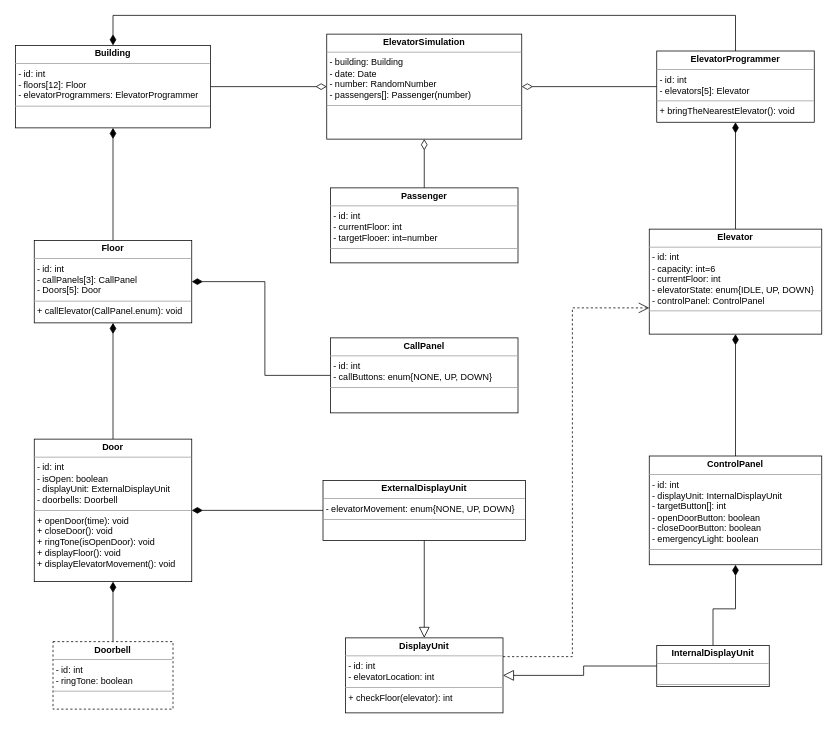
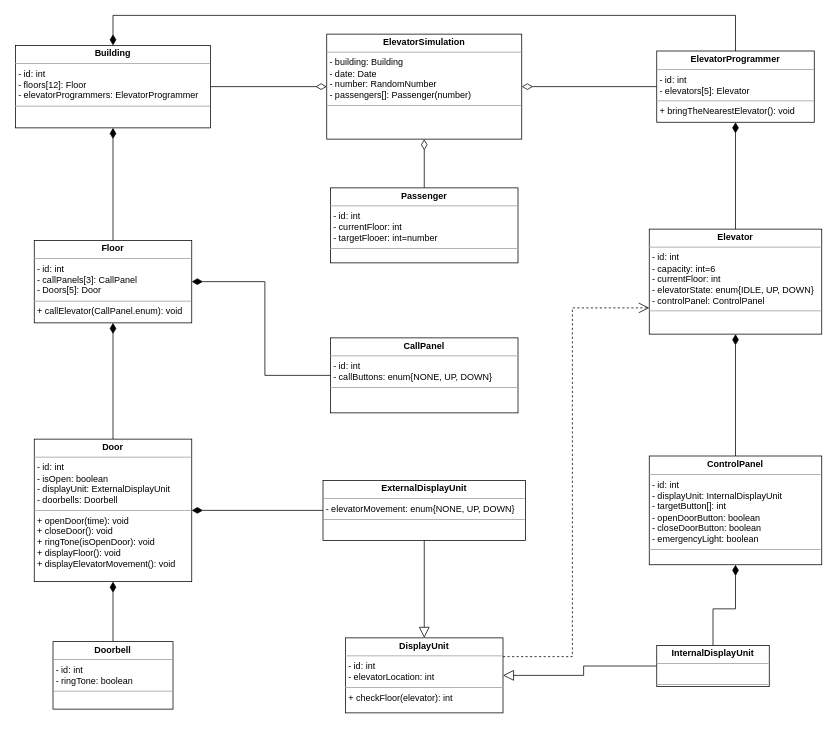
  <mxCell id="0" />
  <mxCell id="1" parent="0" />
  <mxCell id="2" value="&lt;p style=&quot;margin:0px;margin-top:4px;text-align:center;&quot;&gt;&lt;b&gt;ElevatorSimulation&lt;/b&gt;&lt;br&gt;&lt;/p&gt;&lt;hr size=&quot;1&quot;&gt;&lt;p style=&quot;margin:0px;margin-left:4px;&quot;&gt;- building: Building&lt;/p&gt;&lt;p style=&quot;margin:0px;margin-left:4px;&quot;&gt;- date: Date&lt;/p&gt;&lt;p style=&quot;margin:0px;margin-left:4px;&quot;&gt;- number: RandomNumber&lt;/p&gt;&lt;p style=&quot;margin:0px;margin-left:4px;&quot;&gt;- passengers[]: Passenger(number)&lt;/p&gt;&lt;hr size=&quot;1&quot;&gt;&lt;p style=&quot;margin:0px;margin-left:4px;&quot;&gt;&lt;br&gt;&lt;/p&gt;" style="verticalAlign=top;align=left;overflow=fill;fontSize=12;fontFamily=Helvetica;html=1;whiteSpace=wrap;fillStyle=solid;" vertex="1" parent="1"><mxGeometry x="435" y="45" width="260" height="140" as="geometry" /></mxCell>
  <mxCell id="3" style="edgeStyle=orthogonalEdgeStyle;rounded=0;orthogonalLoop=1;jettySize=auto;html=1;endArrow=diamondThin;endFill=0;endSize=12;" edge="1" parent="1" source="5" target="2"><mxGeometry relative="1" as="geometry" /></mxCell>
  <mxCell id="4" style="edgeStyle=orthogonalEdgeStyle;rounded=0;orthogonalLoop=1;jettySize=auto;html=1;entryX=0.5;entryY=0;entryDx=0;entryDy=0;endArrow=diamondThin;endFill=1;endSize=12;" edge="1" parent="1" source="5" target="7"><mxGeometry relative="1" as="geometry"><Array as="points"><mxPoint x="980" y="20" /><mxPoint x="150" y="20" /></Array></mxGeometry></mxCell>
  <mxCell id="5" value="&lt;p style=&quot;margin:0px;margin-top:4px;text-align:center;&quot;&gt;&lt;b&gt;Elevator&lt;/b&gt;&lt;b style=&quot;background-color: initial;&quot;&gt;Programmer&lt;/b&gt;&lt;/p&gt;&lt;hr size=&quot;1&quot;&gt;&lt;p style=&quot;margin:0px;margin-left:4px;&quot;&gt;- id: int&lt;/p&gt;&lt;p style=&quot;margin:0px;margin-left:4px;&quot;&gt;- elevators[5]: Elevator&lt;/p&gt;&lt;hr size=&quot;1&quot;&gt;&lt;p style=&quot;margin:0px;margin-left:4px;&quot;&gt;+&amp;nbsp;bringTheNearestElevator(): void&lt;/p&gt;" style="verticalAlign=top;align=left;overflow=fill;fontSize=12;fontFamily=Helvetica;html=1;whiteSpace=wrap;" vertex="1" parent="1"><mxGeometry x="875" y="67.5" width="210" height="95" as="geometry" /></mxCell>
  <mxCell id="6" style="edgeStyle=orthogonalEdgeStyle;rounded=0;orthogonalLoop=1;jettySize=auto;html=1;endArrow=diamondThin;endFill=0;endSize=12;" edge="1" parent="1" source="7" target="2"><mxGeometry relative="1" as="geometry" /></mxCell>
  <mxCell id="7" value="&lt;p style=&quot;margin:0px;margin-top:4px;text-align:center;&quot;&gt;&lt;b&gt;Building&lt;/b&gt;&lt;br&gt;&lt;/p&gt;&lt;hr size=&quot;1&quot;&gt;&lt;p style=&quot;margin:0px;margin-left:4px;&quot;&gt;&lt;span style=&quot;background-color: initial;&quot;&gt;- id: int&lt;/span&gt;&lt;/p&gt;&lt;p style=&quot;margin:0px;margin-left:4px;&quot;&gt;&lt;span style=&quot;background-color: initial;&quot;&gt;- floors[12]: Floor&lt;/span&gt;&lt;/p&gt;&lt;p style=&quot;margin:0px;margin-left:4px;&quot;&gt;-&amp;nbsp;elevatorProgrammers: ElevatorProgrammer&lt;span style=&quot;background-color: initial;&quot;&gt;&lt;br&gt;&lt;/span&gt;&lt;/p&gt;&lt;hr size=&quot;1&quot;&gt;&lt;p style=&quot;margin:0px;margin-left:4px;&quot;&gt;&lt;br&gt;&lt;/p&gt;" style="verticalAlign=top;align=left;overflow=fill;fontSize=12;fontFamily=Helvetica;html=1;whiteSpace=wrap;" vertex="1" parent="1"><mxGeometry x="20" y="60" width="260" height="110" as="geometry" /></mxCell>
  <mxCell id="8" style="edgeStyle=orthogonalEdgeStyle;rounded=0;orthogonalLoop=1;jettySize=auto;html=1;entryX=0.5;entryY=1;entryDx=0;entryDy=0;endArrow=diamondThin;endFill=1;endSize=12;" edge="1" parent="1" source="9" target="5"><mxGeometry relative="1" as="geometry" /></mxCell>
  <mxCell id="9" value="&lt;p style=&quot;margin:0px;margin-top:4px;text-align:center;&quot;&gt;&lt;b&gt;Elevator&lt;/b&gt;&lt;br&gt;&lt;/p&gt;&lt;hr size=&quot;1&quot;&gt;&lt;p style=&quot;margin:0px;margin-left:4px;&quot;&gt;- id: int&lt;/p&gt;&lt;p style=&quot;margin:0px;margin-left:4px;&quot;&gt;-&amp;nbsp;capacity: int=6&lt;/p&gt;&lt;p style=&quot;margin:0px;margin-left:4px;&quot;&gt;- currentFloor: int&lt;/p&gt;&lt;p style=&quot;margin:0px;margin-left:4px;&quot;&gt;-&amp;nbsp;elevatorState: enum{IDLE, UP, DOWN}&lt;/p&gt;&lt;p style=&quot;margin:0px;margin-left:4px;&quot;&gt;-&amp;nbsp;controlPanel: ControlPanel&lt;/p&gt;&lt;hr size=&quot;1&quot;&gt;&lt;p style=&quot;margin:0px;margin-left:4px;&quot;&gt;&lt;br&gt;&lt;/p&gt;" style="verticalAlign=top;align=left;overflow=fill;fontSize=12;fontFamily=Helvetica;html=1;whiteSpace=wrap;" vertex="1" parent="1"><mxGeometry x="865" y="305" width="230" height="140" as="geometry" /></mxCell>
  <mxCell id="10" value="&lt;p style=&quot;margin:0px;margin-top:4px;text-align:center;&quot;&gt;&lt;b&gt;DisplayUnit&lt;/b&gt;&lt;br&gt;&lt;/p&gt;&lt;hr size=&quot;1&quot;&gt;&lt;p style=&quot;margin:0px;margin-left:4px;&quot;&gt;- id: int&lt;/p&gt;&lt;p style=&quot;margin:0px;margin-left:4px;&quot;&gt;-&amp;nbsp;elevatorLocation: int&lt;/p&gt;&lt;hr size=&quot;1&quot;&gt;&lt;p style=&quot;margin:0px;margin-left:4px;&quot;&gt;+ checkFloor(elevator): int&lt;br&gt;&lt;/p&gt;" style="verticalAlign=top;align=left;overflow=fill;fontSize=12;fontFamily=Helvetica;html=1;whiteSpace=wrap;" vertex="1" parent="1"><mxGeometry x="460" y="850" width="210" height="100" as="geometry" /></mxCell>
  <mxCell id="11" style="edgeStyle=orthogonalEdgeStyle;rounded=0;orthogonalLoop=1;jettySize=auto;html=1;entryX=0.5;entryY=1;entryDx=0;entryDy=0;endArrow=diamondThin;endFill=1;endSize=12;" edge="1" parent="1" source="12" target="7"><mxGeometry relative="1" as="geometry" /></mxCell>
  <mxCell id="12" value="&lt;p style=&quot;margin:0px;margin-top:4px;text-align:center;&quot;&gt;&lt;b&gt;Floor&lt;/b&gt;&lt;br&gt;&lt;/p&gt;&lt;hr size=&quot;1&quot;&gt;&lt;p style=&quot;margin:0px;margin-left:4px;&quot;&gt;- id: int&lt;/p&gt;&lt;p style=&quot;margin:0px;margin-left:4px;&quot;&gt;- callPanels[3]: CallPanel&lt;br&gt;&lt;/p&gt;&lt;p style=&quot;margin:0px;margin-left:4px;&quot;&gt;- Doors[5]:&amp;nbsp;&lt;span style=&quot;background-color: initial;&quot;&gt;Door&lt;/span&gt;&lt;/p&gt;&lt;hr size=&quot;1&quot;&gt;&lt;p style=&quot;margin:0px;margin-left:4px;&quot;&gt;+ callElevator(CallPanel.enum): void&lt;/p&gt;" style="verticalAlign=top;align=left;overflow=fill;fontSize=12;fontFamily=Helvetica;html=1;whiteSpace=wrap;" vertex="1" parent="1"><mxGeometry x="45" y="320" width="210" height="110" as="geometry" /></mxCell>
  <mxCell id="13" style="edgeStyle=orthogonalEdgeStyle;rounded=0;orthogonalLoop=1;jettySize=auto;html=1;entryX=0.5;entryY=1;entryDx=0;entryDy=0;endArrow=diamondThin;endFill=1;endSize=12;" edge="1" parent="1" source="14" target="12"><mxGeometry relative="1" as="geometry" /></mxCell>
  <mxCell id="14" value="&lt;p style=&quot;margin:0px;margin-top:4px;text-align:center;&quot;&gt;&lt;b&gt;Door&lt;/b&gt;&lt;br&gt;&lt;/p&gt;&lt;hr size=&quot;1&quot;&gt;&lt;p style=&quot;margin:0px;margin-left:4px;&quot;&gt;&lt;span style=&quot;background-color: initial;&quot;&gt;- id: int&lt;/span&gt;&lt;/p&gt;&lt;p style=&quot;margin:0px;margin-left:4px;&quot;&gt;&lt;span style=&quot;background-color: initial;&quot;&gt;- isOpen: boolean&lt;/span&gt;&lt;/p&gt;&lt;p style=&quot;margin:0px;margin-left:4px;&quot;&gt;- displayUnit: ExternalDisplayUnit&lt;span style=&quot;background-color: initial;&quot;&gt;&amp;nbsp;&lt;/span&gt;&lt;/p&gt;&lt;p style=&quot;margin:0px;margin-left:4px;&quot;&gt;-&amp;nbsp;doorbells: Doorbell&lt;/p&gt;&lt;hr size=&quot;1&quot;&gt;&lt;p style=&quot;margin:0px;margin-left:4px;&quot;&gt;+ openDoor(time): void&lt;/p&gt;&lt;p style=&quot;margin:0px;margin-left:4px;&quot;&gt;+ closeDoor(): void&lt;/p&gt;&lt;p style=&quot;margin:0px;margin-left:4px;&quot;&gt;+ ringTone(isOpenDoor): void&lt;/p&gt;&lt;p style=&quot;margin:0px;margin-left:4px;&quot;&gt;+ displayFloor(): void&lt;/p&gt;&lt;p style=&quot;margin:0px;margin-left:4px;&quot;&gt;+ displayElevatorMovement(): void&lt;/p&gt;" style="verticalAlign=top;align=left;overflow=fill;fontSize=12;fontFamily=Helvetica;html=1;whiteSpace=wrap;" vertex="1" parent="1"><mxGeometry x="45" y="585" width="210" height="190" as="geometry" /></mxCell>
  <mxCell id="15" style="edgeStyle=orthogonalEdgeStyle;rounded=0;orthogonalLoop=1;jettySize=auto;html=1;entryX=0.5;entryY=1;entryDx=0;entryDy=0;endArrow=diamondThin;endFill=1;endSize=12;" edge="1" parent="1" source="16" target="9"><mxGeometry relative="1" as="geometry" /></mxCell>
  <mxCell id="16" value="&lt;p style=&quot;margin:0px;margin-top:4px;text-align:center;&quot;&gt;&lt;b&gt;ControlPanel&lt;/b&gt;&lt;br&gt;&lt;/p&gt;&lt;hr size=&quot;1&quot;&gt;&lt;p style=&quot;margin:0px;margin-left:4px;&quot;&gt;- id: int&lt;/p&gt;&lt;p style=&quot;margin:0px;margin-left:4px;&quot;&gt;- displayUnit: InternalDisplayUnit&lt;/p&gt;&lt;p style=&quot;margin:0px;margin-left:4px;&quot;&gt;- targetButton[]: int&lt;/p&gt;&lt;p style=&quot;margin:0px;margin-left:4px;&quot;&gt;- openDoorButton: boolean&lt;/p&gt;&lt;p style=&quot;margin:0px;margin-left:4px;&quot;&gt;- closeDoorButton: boolean&lt;/p&gt;&lt;p style=&quot;margin:0px;margin-left:4px;&quot;&gt;-&amp;nbsp;emergencyLight: boolean&lt;/p&gt;&lt;hr size=&quot;1&quot;&gt;&lt;p style=&quot;margin:0px;margin-left:4px;&quot;&gt;&lt;br&gt;&lt;/p&gt;" style="verticalAlign=top;align=left;overflow=fill;fontSize=12;fontFamily=Helvetica;html=1;whiteSpace=wrap;" vertex="1" parent="1"><mxGeometry x="865" y="607.5" width="230" height="145" as="geometry" /></mxCell>
  <mxCell id="17" style="edgeStyle=orthogonalEdgeStyle;rounded=0;orthogonalLoop=1;jettySize=auto;html=1;entryX=0.5;entryY=1;entryDx=0;entryDy=0;endArrow=diamondThin;endFill=1;endSize=12;" edge="1" parent="1" source="19" target="16"><mxGeometry relative="1" as="geometry" /></mxCell>
  <mxCell id="18" style="edgeStyle=orthogonalEdgeStyle;rounded=0;orthogonalLoop=1;jettySize=auto;html=1;entryX=1;entryY=0.5;entryDx=0;entryDy=0;endArrow=block;endFill=0;endSize=12;" edge="1" parent="1" source="19" target="10"><mxGeometry relative="1" as="geometry" /></mxCell>
  <mxCell id="19" value="&lt;p style=&quot;margin:0px;margin-top:4px;text-align:center;&quot;&gt;&lt;b&gt;InternalDisplayUnit&lt;/b&gt;&lt;br&gt;&lt;/p&gt;&lt;hr size=&quot;1&quot;&gt;&lt;p style=&quot;margin:0px;margin-left:4px;&quot;&gt;&lt;br&gt;&lt;/p&gt;&lt;hr size=&quot;1&quot;&gt;&lt;p style=&quot;margin:0px;margin-left:4px;&quot;&gt;&lt;br&gt;&lt;/p&gt;" style="verticalAlign=top;align=left;overflow=fill;fontSize=12;fontFamily=Helvetica;html=1;whiteSpace=wrap;" vertex="1" parent="1"><mxGeometry x="875" y="860" width="150" height="55" as="geometry" /></mxCell>
  <mxCell id="20" style="edgeStyle=orthogonalEdgeStyle;rounded=0;orthogonalLoop=1;jettySize=auto;html=1;endArrow=block;endFill=0;endSize=12;" edge="1" parent="1" source="23" target="10"><mxGeometry relative="1" as="geometry" /></mxCell>
  <mxCell id="21" style="edgeStyle=orthogonalEdgeStyle;rounded=0;orthogonalLoop=1;jettySize=auto;html=1;entryX=0;entryY=0.75;entryDx=0;entryDy=0;dashed=1;endArrow=open;endFill=0;endSize=12;exitX=1;exitY=0.25;exitDx=0;exitDy=0;" edge="1" parent="1" source="10" target="9"><mxGeometry relative="1" as="geometry" /></mxCell>
  <mxCell id="22" style="edgeStyle=orthogonalEdgeStyle;rounded=0;orthogonalLoop=1;jettySize=auto;html=1;entryX=1;entryY=0.5;entryDx=0;entryDy=0;endArrow=diamondThin;endFill=1;endSize=12;" edge="1" parent="1" source="23" target="14"><mxGeometry relative="1" as="geometry" /></mxCell>
  <mxCell id="23" value="&lt;p style=&quot;margin:0px;margin-top:4px;text-align:center;&quot;&gt;&lt;b&gt;ExternalDisplayUnit&lt;/b&gt;&lt;br&gt;&lt;/p&gt;&lt;hr size=&quot;1&quot;&gt;&lt;p style=&quot;margin:0px;margin-left:4px;&quot;&gt;&lt;span style=&quot;background-color: initial;&quot;&gt;- elevatorMovement: enum{NONE, UP, DOWN}&lt;/span&gt;&lt;/p&gt;&lt;hr size=&quot;1&quot;&gt;&lt;p style=&quot;margin:0px;margin-left:4px;&quot;&gt;&lt;br&gt;&lt;/p&gt;" style="verticalAlign=top;align=left;overflow=fill;fontSize=12;fontFamily=Helvetica;html=1;whiteSpace=wrap;" vertex="1" parent="1"><mxGeometry x="430" y="640" width="270" height="80" as="geometry" /></mxCell>
  <mxCell id="24" style="edgeStyle=orthogonalEdgeStyle;rounded=0;orthogonalLoop=1;jettySize=auto;html=1;entryX=1;entryY=0.5;entryDx=0;entryDy=0;endArrow=diamondThin;endFill=1;endSize=12;" edge="1" parent="1" source="25" target="12"><mxGeometry relative="1" as="geometry" /></mxCell>
  <mxCell id="25" value="&lt;p style=&quot;margin:0px;margin-top:4px;text-align:center;&quot;&gt;&lt;b&gt;CallPanel&lt;/b&gt;&lt;br&gt;&lt;/p&gt;&lt;hr size=&quot;1&quot;&gt;&lt;p style=&quot;margin:0px;margin-left:4px;&quot;&gt;&lt;span style=&quot;background-color: initial;&quot;&gt;- id: int&lt;/span&gt;&lt;/p&gt;&lt;p style=&quot;margin:0px;margin-left:4px;&quot;&gt;-&amp;nbsp;callButtons: enum{NONE, UP, DOWN}&lt;/p&gt;&lt;hr size=&quot;1&quot;&gt;&lt;p style=&quot;margin:0px;margin-left:4px;&quot;&gt;&lt;br&gt;&lt;/p&gt;" style="verticalAlign=top;align=left;overflow=fill;fontSize=12;fontFamily=Helvetica;html=1;whiteSpace=wrap;" vertex="1" parent="1"><mxGeometry x="440" y="450" width="250" height="100" as="geometry" /></mxCell>
  <mxCell id="26" style="edgeStyle=orthogonalEdgeStyle;rounded=0;orthogonalLoop=1;jettySize=auto;html=1;entryX=0.5;entryY=1;entryDx=0;entryDy=0;endArrow=diamondThin;endFill=0;endSize=12;" edge="1" parent="1" source="27" target="2"><mxGeometry relative="1" as="geometry" /></mxCell>
  <mxCell id="27" value="&lt;p style=&quot;margin:0px;margin-top:4px;text-align:center;&quot;&gt;&lt;b&gt;Passenger&lt;/b&gt;&lt;br&gt;&lt;/p&gt;&lt;hr size=&quot;1&quot;&gt;&lt;p style=&quot;margin:0px;margin-left:4px;&quot;&gt;&lt;span style=&quot;background-color: initial;&quot;&gt;- id: int&lt;/span&gt;&lt;/p&gt;&lt;p style=&quot;margin:0px;margin-left:4px;&quot;&gt;-&amp;nbsp;currentFloor: int&lt;/p&gt;&lt;p style=&quot;margin:0px;margin-left:4px;&quot;&gt;- targetFlooer: int=number&lt;/p&gt;&lt;hr size=&quot;1&quot;&gt;&lt;p style=&quot;margin:0px;margin-left:4px;&quot;&gt;&lt;br&gt;&lt;/p&gt;" style="verticalAlign=top;align=left;overflow=fill;fontSize=12;fontFamily=Helvetica;html=1;whiteSpace=wrap;" vertex="1" parent="1"><mxGeometry x="440" y="250" width="250" height="100" as="geometry" /></mxCell>
  <mxCell id="28" style="edgeStyle=orthogonalEdgeStyle;rounded=0;orthogonalLoop=1;jettySize=auto;html=1;entryX=0.5;entryY=1;entryDx=0;entryDy=0;endArrow=diamondThin;endFill=1;endSize=12;" edge="1" parent="1" source="29" target="14"><mxGeometry relative="1" as="geometry" /></mxCell>
- <mxCell id="29" value="&lt;p style=&quot;margin:0px;margin-top:4px;text-align:center;&quot;&gt;&lt;b&gt;Doorbell&lt;/b&gt;&lt;br&gt;&lt;/p&gt;&lt;hr size=&quot;1&quot;&gt;&lt;p style=&quot;margin:0px;margin-left:4px;&quot;&gt;- id: int&lt;/p&gt;&lt;p style=&quot;margin:0px;margin-left:4px;&quot;&gt;-&amp;nbsp;ringTone: boolean&lt;/p&gt;&lt;hr size=&quot;1&quot;&gt;&lt;p style=&quot;margin:0px;margin-left:4px;&quot;&gt;&lt;br&gt;&lt;/p&gt;" style="verticalAlign=top;align=left;overflow=fill;fontSize=12;fontFamily=Helvetica;html=1;whiteSpace=wrap;dashed=1;" vertex="1" parent="1"><mxGeometry x="70" y="855" width="160" height="90" as="geometry" /></mxCell>
+ <mxCell id="29" value="&lt;p style=&quot;margin:0px;margin-top:4px;text-align:center;&quot;&gt;&lt;b&gt;Doorbell&lt;/b&gt;&lt;br&gt;&lt;/p&gt;&lt;hr size=&quot;1&quot;&gt;&lt;p style=&quot;margin:0px;margin-left:4px;&quot;&gt;- id: int&lt;/p&gt;&lt;p style=&quot;margin:0px;margin-left:4px;&quot;&gt;-&amp;nbsp;ringTone: boolean&lt;/p&gt;&lt;hr size=&quot;1&quot;&gt;&lt;p style=&quot;margin:0px;margin-left:4px;&quot;&gt;&lt;br&gt;&lt;/p&gt;" style="verticalAlign=top;align=left;overflow=fill;fontSize=12;fontFamily=Helvetica;html=1;whiteSpace=wrap;" vertex="1" parent="1"><mxGeometry x="70" y="855" width="160" height="90" as="geometry" /></mxCell>
